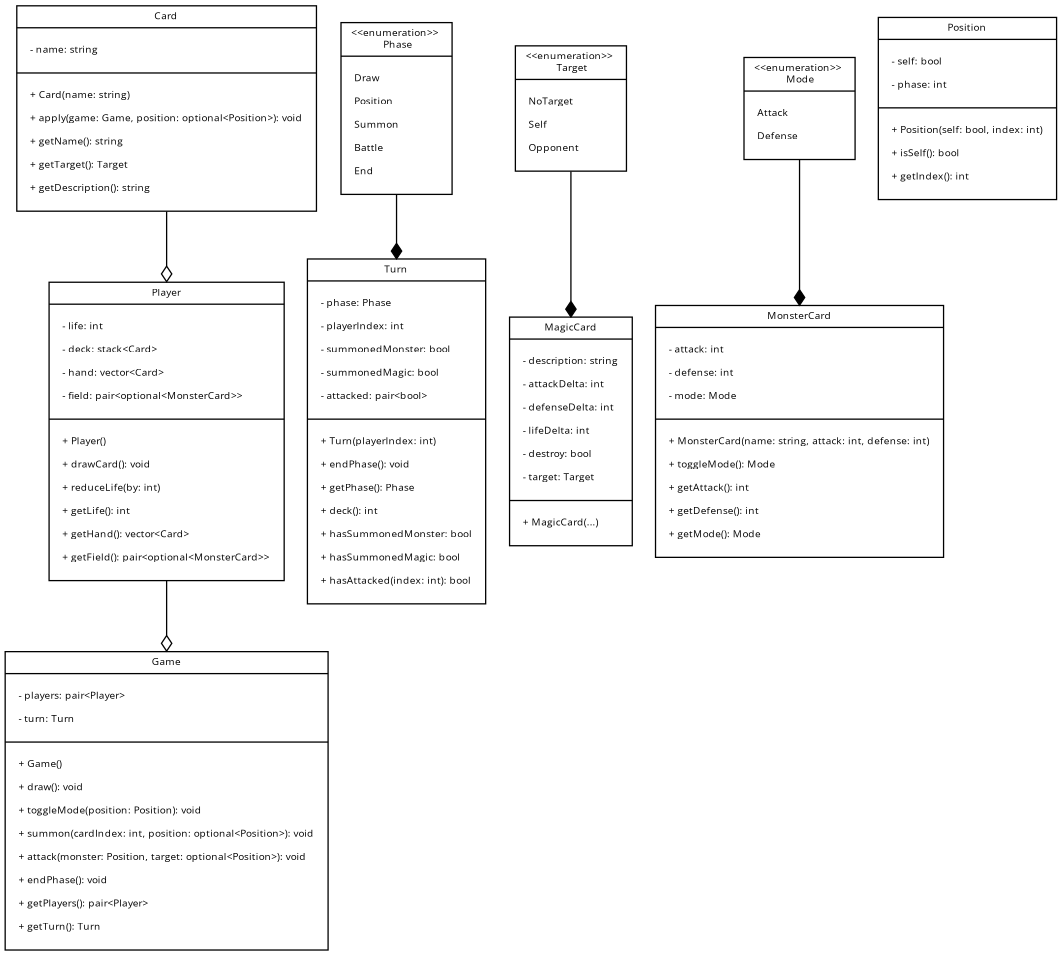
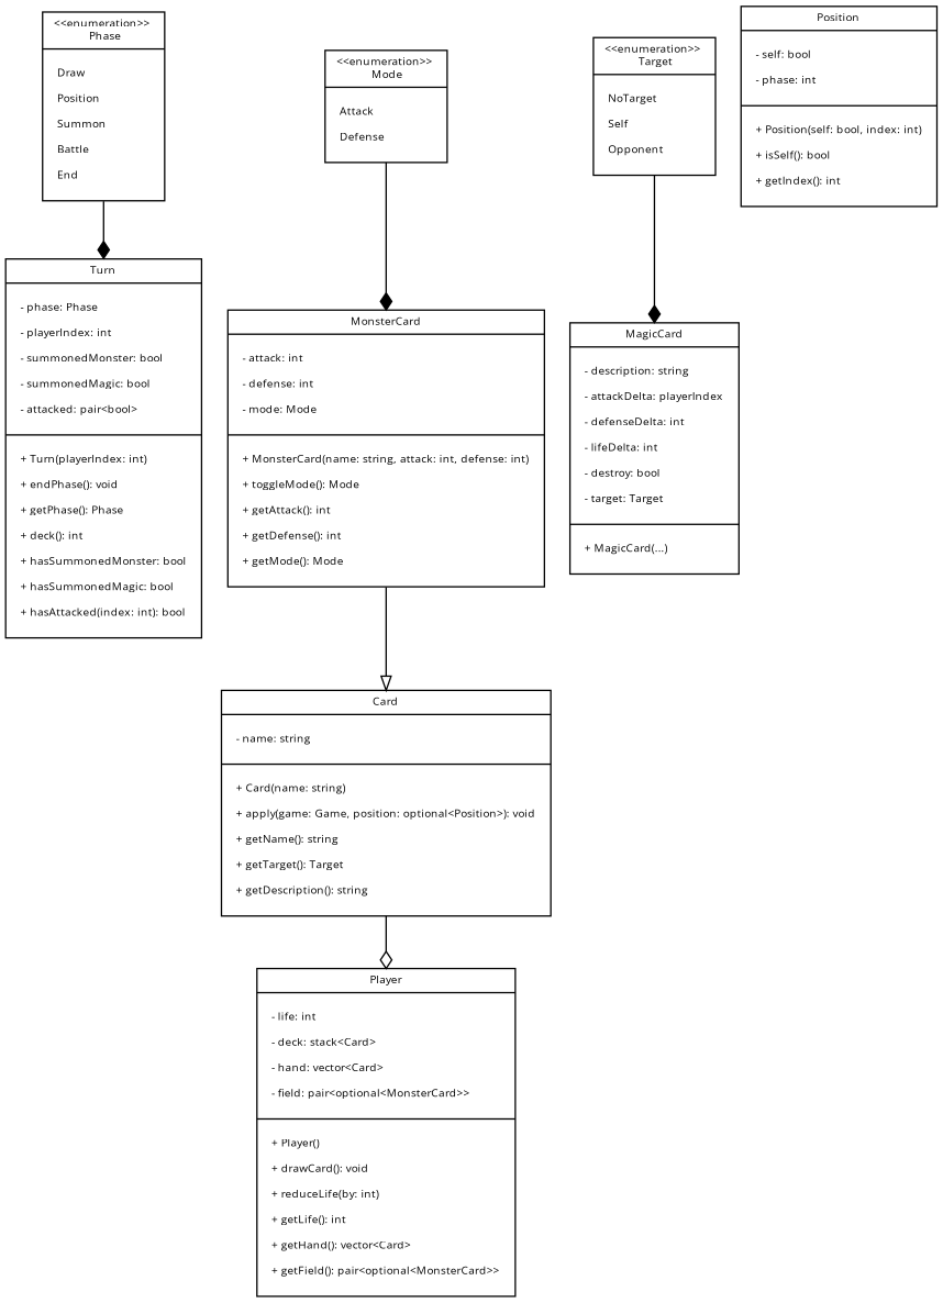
  digraph {
    fontname="Open Sans"
    fontsize=8
    splines=ortho
    node [fontname="Open Sans" fontsize=8 shape=record]
    edge [arrowhead=diamond fontname="Open Sans" fontsize=8]
-   n1 [label="{ Game\n      |\n      - players: pair\<Player\> \l\n      - turn: Turn \l\n      |\n      + Game() \l\n      + draw(): void \l\n      + toggleMode(position: Position): void \l\n      + summon(cardIndex: int, position: optional\<Position\>): void \l\n      + attack(monster: Position, target: optional\<Position\>): void \l\n      + endPhase(): void \l\n      + getPlayers(): pair\<Player\> \l\n      + getTurn(): Turn \l\n    }"]
    n2 [label="{ Turn\n      |\n      - phase: Phase \l\n      - playerIndex: int \l\n      - summonedMonster: bool \l\n      - summonedMagic: bool \l\n      - attacked: pair\<bool\> \l\n      |\n      + Turn(playerIndex: int) \l\n      + endPhase(): void \l\n      + getPhase(): Phase \l\n      + deck(): int \l\n      + hasSummonedMonster: bool \l\n      + hasSummonedMagic: bool \l\n      + hasAttacked(index: int): bool \l\n    }"]
    n3 [label="{ \<\<enumeration\>\> \l Phase\n      |\n      Draw \l\n      Position \l\n      Summon \l\n      Battle \l\n      End \l\n    }"]
    n4 [label="{ Player\n      |\n      - life: int \l\n      - deck: stack\<Card\> \l\n      - hand: vector\<Card\> \l\n      - field: pair\<optional\<MonsterCard\>\> \l\n      |\n      + Player() \l\n      + drawCard(): void \l\n      + reduceLife(by: int) \l\n      + getLife(): int \l\n      + getHand(): vector\<Card\> \l\n      + getField(): pair\<optional\<MonsterCard\>\> \l\n    }"]
    n5 [label="{ Card\n      |\n      - name: string \l\n      |\n      + Card(name: string) \l\n      + apply(game: Game, position: optional\<Position\>): void \l\n      + getName(): string \l\n      + getTarget(): Target \l\n      + getDescription(): string \l\n    }"]
    n6 [label="{ \<\<enumeration\>\> \l Target\n      |\n      NoTarget \l\n      Self \l\n      Opponent \l\n    }"]
-   n7 [label="{ MagicCard\n      |\n      - description: string \l\n      - attackDelta: int \l\n      - defenseDelta: int \l\n      - lifeDelta: int \l\n      - destroy: bool \l\n      - target: Target \l\n      |\n      + MagicCard(...) \l\n    }"]
+   n7 [label="{ MagicCard\n      |\n      - description: string \l\n      - attackDelta: playerIndex \l\n      - defenseDelta: int \l\n      - lifeDelta: int \l\n      - destroy: bool \l\n      - target: Target \l\n      |\n      + MagicCard(...) \l\n    }"]
    n8 [label="{ MonsterCard\n      |\n      - attack: int \l\n      - defense: int \l\n      - mode: Mode \l\n      |\n      + MonsterCard(name: string, attack: int, defense: int) \l\n      + toggleMode(): Mode \l\n      + getAttack(): int \l\n      + getDefense(): int \l\n      + getMode(): Mode \l\n    }"]
    n9 [label="{ \<\<enumeration\>\> \l Mode\n      |\n      Attack \l\n      Defense \l\n    }"]
    n10 [label="{ Position\n      |\n      - self: bool \l\n      - phase: int \l\n      |\n      + Position(self: bool, index: int) \l\n      + isSelf(): bool \l\n      + getIndex(): int \l\n    }"]
    n3 -> n2
-   n4 -> n1 [arrowhead=odiamond]
    n5 -> n4 [arrowhead=odiamond]
    n6 -> n7
+   n8 -> n5 [arrowhead=empty]
    n9 -> n8
  }
